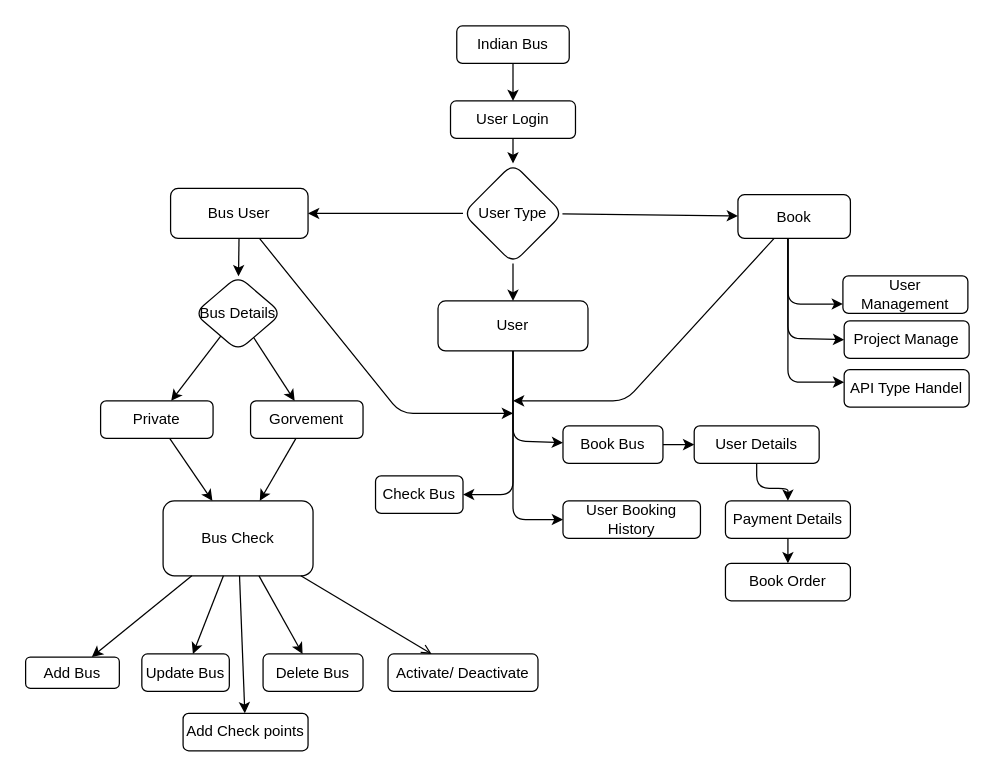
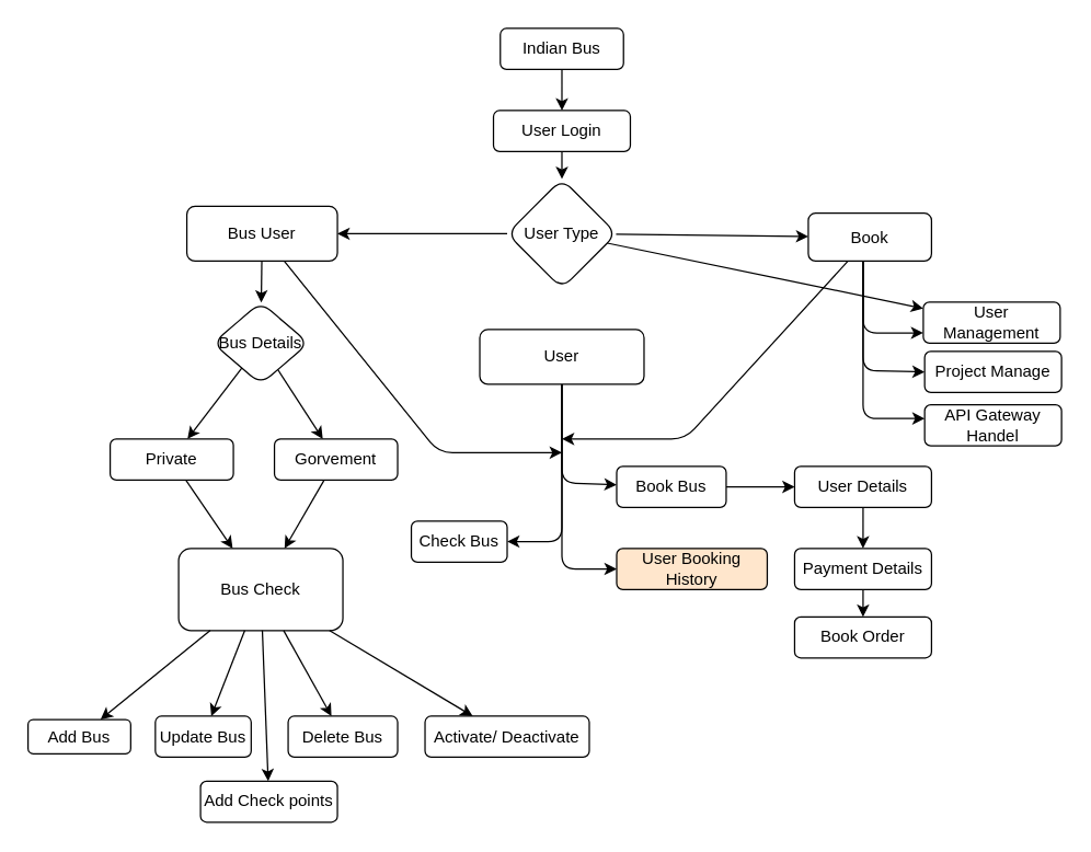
  <mxCell id="0" />
  <mxCell id="1" parent="0" />
  <mxCell id="2" style="edgeStyle=orthogonalEdgeStyle;orthogonalLoop=1;jettySize=auto;html=1;" parent="1" source="3" target="51" edge="1"><mxGeometry relative="1" as="geometry" /></mxCell>
  <mxCell id="3" value="Indian Bus" style="whiteSpace=wrap;html=1;rounded=1;" parent="1" vertex="1"><mxGeometry x="365" y="20" width="90" height="30" as="geometry" /></mxCell>
  <mxCell id="4" value="User" style="whiteSpace=wrap;html=1;rounded=1;" parent="1" vertex="1"><mxGeometry x="350" y="240" width="120" height="40" as="geometry" /></mxCell>
  <mxCell id="5" value="Bus User" style="whiteSpace=wrap;html=1;rounded=1;" parent="1" vertex="1"><mxGeometry x="136" y="150" width="110" height="40" as="geometry" /></mxCell>
  <mxCell id="6" style="edgeStyle=orthogonalEdgeStyle;orthogonalLoop=1;jettySize=auto;html=1;" parent="1" source="9" target="49" edge="1"><mxGeometry relative="1" as="geometry"><Array as="points"><mxPoint x="630" y="305" /></Array></mxGeometry></mxCell>
  <mxCell id="7" style="edgeStyle=orthogonalEdgeStyle;orthogonalLoop=1;jettySize=auto;html=1;entryX=0;entryY=0.5;entryDx=0;entryDy=0;" parent="1" source="9" target="48" edge="1"><mxGeometry relative="1" as="geometry"><Array as="points"><mxPoint x="630" y="270" /></Array></mxGeometry></mxCell>
  <mxCell id="8" style="edgeStyle=orthogonalEdgeStyle;orthogonalLoop=1;jettySize=auto;html=1;entryX=0;entryY=0.75;entryDx=0;entryDy=0;" parent="1" source="9" target="47" edge="1"><mxGeometry relative="1" as="geometry"><Array as="points"><mxPoint x="630" y="242" /></Array></mxGeometry></mxCell>
  <mxCell id="9" value="Book" style="whiteSpace=wrap;html=1;rounded=1;" parent="1" vertex="1"><mxGeometry x="590" y="155" width="90" height="35" as="geometry" /></mxCell>
  <mxCell id="10" value="User Type" style="rhombus;whiteSpace=wrap;html=1;rounded=1;" parent="1" vertex="1"><mxGeometry x="370" y="130" width="80" height="80" as="geometry" /></mxCell>
  <mxCell id="11" value="" style="endArrow=classic;html=1;" parent="1" source="10" target="9" edge="1"><mxGeometry width="50" height="50" relative="1" as="geometry"><mxPoint x="420" y="100" as="sourcePoint" /><mxPoint x="420" y="140" as="targetPoint" /></mxGeometry></mxCell>
  <mxCell id="12" value="" style="endArrow=classic;html=1;" parent="1" source="10" target="5" edge="1"><mxGeometry width="50" height="50" relative="1" as="geometry"><mxPoint x="460" y="180" as="sourcePoint" /><mxPoint x="620" y="180" as="targetPoint" /></mxGeometry></mxCell>
- <mxCell id="13" value="" style="endArrow=classic;html=1;" parent="1" source="10" target="4" edge="1"><mxGeometry width="50" height="50" relative="1" as="geometry"><mxPoint x="420" y="220" as="sourcePoint" /><mxPoint x="420" y="250" as="targetPoint" /></mxGeometry></mxCell>
+ <mxCell id="13" value="" style="endArrow=classic;html=1;" parent="1" source="10" target="47" edge="1"><mxGeometry width="50" height="50" relative="1" as="geometry"><mxPoint x="420" y="220" as="sourcePoint" /><mxPoint x="420" y="250" as="targetPoint" /></mxGeometry></mxCell>
  <mxCell id="14" value="Private" style="whiteSpace=wrap;html=1;rounded=1;" parent="1" vertex="1"><mxGeometry x="80" y="320" width="90" height="30" as="geometry" /></mxCell>
  <mxCell id="15" value="Bus Details" style="rhombus;whiteSpace=wrap;html=1;rounded=1;" parent="1" vertex="1"><mxGeometry x="155" y="220" width="70" height="60" as="geometry" /></mxCell>
  <mxCell id="16" value="Gorvement" style="whiteSpace=wrap;html=1;rounded=1;" parent="1" vertex="1"><mxGeometry x="200" y="320" width="90" height="30" as="geometry" /></mxCell>
  <mxCell id="17" value="" style="endArrow=classic;html=1;" parent="1" source="5" target="15" edge="1"><mxGeometry width="50" height="50" relative="1" as="geometry"><mxPoint x="90" y="280" as="sourcePoint" /><mxPoint x="140" y="230" as="targetPoint" /></mxGeometry></mxCell>
  <mxCell id="18" value="" style="endArrow=classic;html=1;" parent="1" source="15" target="16" edge="1"><mxGeometry width="50" height="50" relative="1" as="geometry"><mxPoint x="400" y="290" as="sourcePoint" /><mxPoint x="450" y="240" as="targetPoint" /></mxGeometry></mxCell>
  <mxCell id="19" value="" style="endArrow=classic;html=1;" parent="1" source="15" target="14" edge="1"><mxGeometry width="50" height="50" relative="1" as="geometry"><mxPoint x="216.154" y="326.154" as="sourcePoint" /><mxPoint x="260" y="370" as="targetPoint" /></mxGeometry></mxCell>
  <mxCell id="20" value="Bus Check" style="whiteSpace=wrap;html=1;rounded=1;" parent="1" vertex="1"><mxGeometry x="130" y="400" width="120" height="60" as="geometry" /></mxCell>
  <mxCell id="21" value="Add Bus" style="whiteSpace=wrap;html=1;rounded=1;" parent="1" vertex="1"><mxGeometry x="20" y="525" width="75" height="25" as="geometry" /></mxCell>
  <mxCell id="22" value="Update Bus" style="whiteSpace=wrap;html=1;rounded=1;" parent="1" vertex="1"><mxGeometry x="113" y="522.5" width="70" height="30" as="geometry" /></mxCell>
  <mxCell id="23" value="Delete Bus" style="whiteSpace=wrap;html=1;rounded=1;" parent="1" vertex="1"><mxGeometry x="210" y="522.5" width="80" height="30" as="geometry" /></mxCell>
  <mxCell id="24" value="Activate/ Deactivate" style="whiteSpace=wrap;html=1;rounded=1;" parent="1" vertex="1"><mxGeometry x="310" y="522.5" width="120" height="30" as="geometry" /></mxCell>
  <mxCell id="25" value="" style="endArrow=classic;html=1;" parent="1" source="16" target="20" edge="1"><mxGeometry width="50" height="50" relative="1" as="geometry"><mxPoint x="360" y="520" as="sourcePoint" /><mxPoint x="410" y="470" as="targetPoint" /></mxGeometry></mxCell>
  <mxCell id="26" value="" style="endArrow=classic;html=1;" parent="1" source="14" target="20" edge="1"><mxGeometry width="50" height="50" relative="1" as="geometry"><mxPoint x="280" y="390" as="sourcePoint" /><mxPoint x="220" y="450" as="targetPoint" /></mxGeometry></mxCell>
  <mxCell id="27" value="" style="endArrow=classic;html=1;" parent="1" source="20" target="23" edge="1"><mxGeometry width="50" height="50" relative="1" as="geometry"><mxPoint x="180" y="650" as="sourcePoint" /><mxPoint x="230" y="600" as="targetPoint" /></mxGeometry></mxCell>
- <mxCell id="28" value="" style="endArrow=open;html=1;" parent="1" source="20" target="24" edge="1"><mxGeometry width="50" height="50" relative="1" as="geometry"><mxPoint x="221.818" y="470" as="sourcePoint" /><mxPoint x="269.091" y="535" as="targetPoint" /></mxGeometry></mxCell>
+ <mxCell id="28" value="" style="endArrow=classic;html=1;" parent="1" source="20" target="24" edge="1"><mxGeometry width="50" height="50" relative="1" as="geometry"><mxPoint x="221.818" y="470" as="sourcePoint" /><mxPoint x="269.091" y="535" as="targetPoint" /></mxGeometry></mxCell>
  <mxCell id="29" value="" style="endArrow=classic;html=1;" parent="1" source="20" target="22" edge="1"><mxGeometry width="50" height="50" relative="1" as="geometry"><mxPoint x="257.273" y="470" as="sourcePoint" /><mxPoint x="381.364" y="535" as="targetPoint" /></mxGeometry></mxCell>
  <mxCell id="30" value="" style="endArrow=classic;html=1;" parent="1" source="20" target="21" edge="1"><mxGeometry width="50" height="50" relative="1" as="geometry"><mxPoint x="195.909" y="470" as="sourcePoint" /><mxPoint x="187.045" y="535" as="targetPoint" /></mxGeometry></mxCell>
  <mxCell id="31" style="edgeStyle=orthogonalEdgeStyle;orthogonalLoop=1;jettySize=auto;html=1;" parent="1" source="32" target="43" edge="1"><mxGeometry relative="1" as="geometry" /></mxCell>
  <mxCell id="32" value="Book Bus&lt;br&gt;" style="whiteSpace=wrap;html=1;rounded=1;" parent="1" vertex="1"><mxGeometry x="450" y="340" width="80" height="30" as="geometry" /></mxCell>
  <mxCell id="33" value="Check Bus" style="whiteSpace=wrap;html=1;rounded=1;" parent="1" vertex="1"><mxGeometry x="300" y="380" width="70" height="30" as="geometry" /></mxCell>
- <mxCell id="34" value="User Booking History" style="whiteSpace=wrap;html=1;rounded=1;" parent="1" vertex="1"><mxGeometry x="450" y="400" width="110" height="30" as="geometry" /></mxCell>
+ <mxCell id="34" value="User Booking History" style="whiteSpace=wrap;html=1;rounded=1;fillColor=#ffe6cc;" parent="1" vertex="1"><mxGeometry x="450" y="400" width="110" height="30" as="geometry" /></mxCell>
  <mxCell id="35" value="" style="endArrow=classic;html=1;" parent="1" source="4" target="34" edge="1"><mxGeometry width="50" height="50" relative="1" as="geometry"><mxPoint x="320" y="390" as="sourcePoint" /><mxPoint x="370" y="340" as="targetPoint" /><Array as="points"><mxPoint x="410" y="415" /></Array></mxGeometry></mxCell>
  <mxCell id="36" value="" style="endArrow=classic;html=1;" parent="1" source="4" target="33" edge="1"><mxGeometry width="50" height="50" relative="1" as="geometry"><mxPoint x="330" y="410" as="sourcePoint" /><mxPoint x="380" y="360" as="targetPoint" /><Array as="points"><mxPoint x="410" y="395" /></Array></mxGeometry></mxCell>
  <mxCell id="37" value="" style="endArrow=classic;html=1;" parent="1" source="4" target="32" edge="1"><mxGeometry width="50" height="50" relative="1" as="geometry"><mxPoint x="420" y="310" as="sourcePoint" /><mxPoint x="460" y="405" as="targetPoint" /><Array as="points"><mxPoint x="410" y="352" /></Array></mxGeometry></mxCell>
  <mxCell id="38" value="" style="endArrow=classic;html=1;" parent="1" source="5" edge="1"><mxGeometry width="50" height="50" relative="1" as="geometry"><mxPoint x="540" y="340" as="sourcePoint" /><mxPoint x="410" y="330" as="targetPoint" /><Array as="points"><mxPoint x="320" y="330" /></Array></mxGeometry></mxCell>
  <mxCell id="39" value="" style="endArrow=classic;html=1;" parent="1" source="9" edge="1"><mxGeometry width="50" height="50" relative="1" as="geometry"><mxPoint x="219.697" y="200" as="sourcePoint" /><mxPoint x="410" y="320" as="targetPoint" /><Array as="points"><mxPoint x="500" y="320" /></Array></mxGeometry></mxCell>
  <mxCell id="40" value="Add Check points" style="whiteSpace=wrap;html=1;rounded=1;" parent="1" vertex="1"><mxGeometry x="146" y="570" width="100" height="30" as="geometry" /></mxCell>
  <mxCell id="41" value="" style="endArrow=classic;html=1;" parent="1" source="20" target="40" edge="1"><mxGeometry width="50" height="50" relative="1" as="geometry"><mxPoint x="190.233" y="470" as="sourcePoint" /><mxPoint x="169.884" y="532.5" as="targetPoint" /></mxGeometry></mxCell>
  <mxCell id="42" style="edgeStyle=orthogonalEdgeStyle;orthogonalLoop=1;jettySize=auto;html=1;" parent="1" source="43" target="44" edge="1"><mxGeometry relative="1" as="geometry" /></mxCell>
- <mxCell id="43" value="User Details" style="whiteSpace=wrap;html=1;rounded=1;" parent="1" vertex="1"><mxGeometry x="555" y="340" width="100" height="30" as="geometry" /></mxCell>
+ <mxCell id="43" value="User Details" style="whiteSpace=wrap;html=1;rounded=1;" parent="1" vertex="1"><mxGeometry x="580" y="340" width="100" height="30" as="geometry" /></mxCell>
  <mxCell id="44" value="Payment Details" style="whiteSpace=wrap;html=1;rounded=1;" parent="1" vertex="1"><mxGeometry x="580" y="400" width="100" height="30" as="geometry" /></mxCell>
  <mxCell id="45" value="Book Order" style="whiteSpace=wrap;html=1;rounded=1;" parent="1" vertex="1"><mxGeometry x="580" y="450" width="100" height="30" as="geometry" /></mxCell>
  <mxCell id="46" value="" style="edgeStyle=orthogonalEdgeStyle;orthogonalLoop=1;jettySize=auto;html=1;" parent="1" source="44" target="45" edge="1"><mxGeometry relative="1" as="geometry"><mxPoint x="640" y="410" as="sourcePoint" /><mxPoint x="640" y="380" as="targetPoint" /></mxGeometry></mxCell>
  <mxCell id="47" value="User Management" style="whiteSpace=wrap;html=1;rounded=1;" parent="1" vertex="1"><mxGeometry x="674" y="220" width="100" height="30" as="geometry" /></mxCell>
  <mxCell id="48" value="Project Manage" style="whiteSpace=wrap;html=1;rounded=1;" parent="1" vertex="1"><mxGeometry x="675" y="256" width="100" height="30" as="geometry" /></mxCell>
- <mxCell id="49" value="API Type Handel" style="whiteSpace=wrap;html=1;rounded=1;" parent="1" vertex="1"><mxGeometry x="675" y="295" width="100" height="30" as="geometry" /></mxCell>
+ <mxCell id="49" value="API Gateway Handel" style="whiteSpace=wrap;html=1;rounded=1;" parent="1" vertex="1"><mxGeometry x="675" y="295" width="100" height="30" as="geometry" /></mxCell>
  <mxCell id="50" style="edgeStyle=orthogonalEdgeStyle;orthogonalLoop=1;jettySize=auto;html=1;" parent="1" source="51" target="10" edge="1"><mxGeometry relative="1" as="geometry" /></mxCell>
  <mxCell id="51" value="User Login" style="whiteSpace=wrap;html=1;rounded=1;" parent="1" vertex="1"><mxGeometry x="360" y="80" width="100" height="30" as="geometry" /></mxCell>
